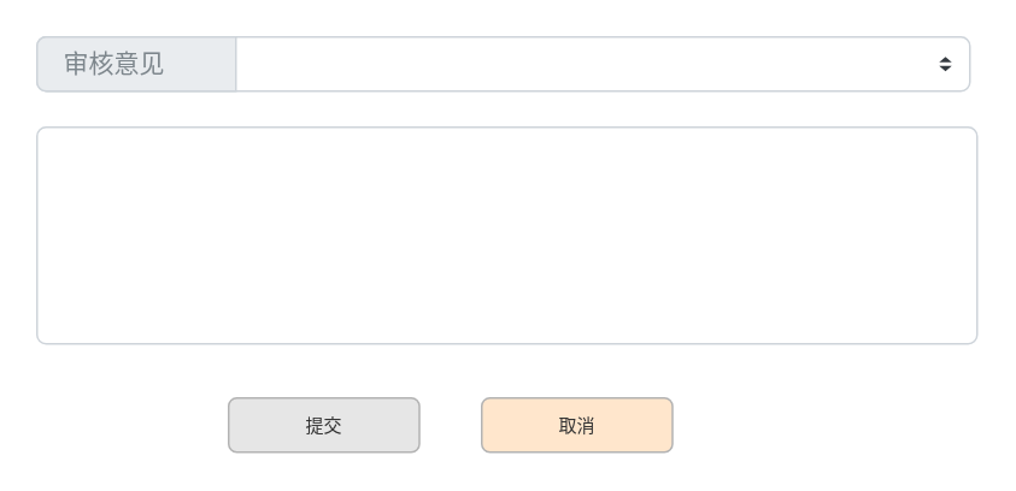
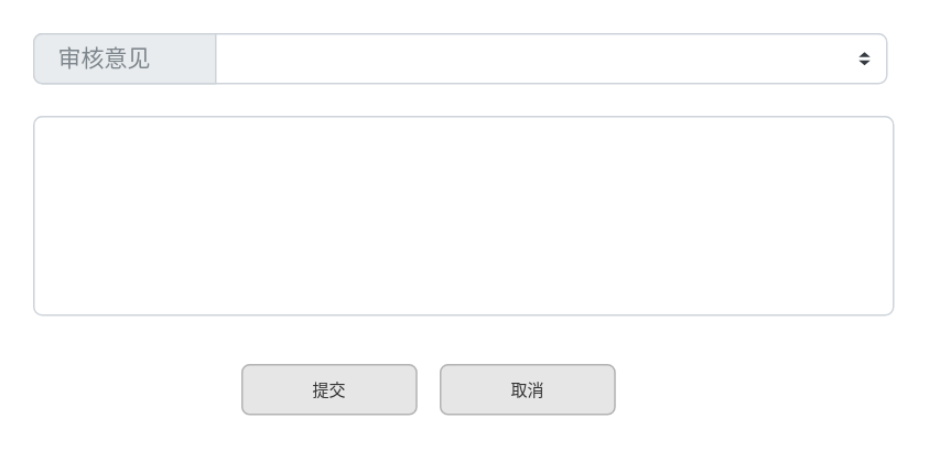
  <mxCell id="0" />
  <mxCell id="1" parent="0" />
  <mxCell id="2" value="" style="html=1;shadow=0;dashed=0;shape=mxgraph.bootstrap.rrect;rSize=5;strokeColor=#CED4DA;html=1;whiteSpace=wrap;fillColor=#FFFFFF;fontColor=#7D868C;align=left;spacing=15;spacingLeft=40;fontSize=14;" vertex="1" parent="1"><mxGeometry x="20" y="70" width="520" height="120" as="geometry" /></mxCell>
  <mxCell id="3" value="" style="html=1;shadow=0;dashed=0;shape=mxgraph.bootstrap.rrect;rSize=5;strokeColor=#CED4DA;html=1;whiteSpace=wrap;fillColor=#FFFFFF;fontColor=#7D868C;align=left;spacingLeft=80;spacing=15;fontSize=14;" vertex="1" parent="1"><mxGeometry x="20" y="20" width="516" height="30" as="geometry" /></mxCell>
  <mxCell id="4" value="" style="shape=triangle;direction=south;fillColor=#343A40;strokeColor=none;perimeter=none;" vertex="1" parent="3"><mxGeometry x="1" y="0.5" width="7" height="3" relative="1" as="geometry"><mxPoint x="-17" y="1" as="offset" /></mxGeometry></mxCell>
  <mxCell id="5" value="" style="shape=triangle;direction=north;fillColor=#343A40;strokeColor=none;perimeter=none;" vertex="1" parent="3"><mxGeometry x="1" y="0.5" width="7" height="3" relative="1" as="geometry"><mxPoint x="-17" y="-4" as="offset" /></mxGeometry></mxCell>
  <mxCell id="6" value="审核意见" style="html=1;shadow=0;dashed=0;shape=mxgraph.bootstrap.leftButton;strokeColor=#CED4DA;gradientColor=inherit;fontColor=inherit;fillColor=#E9ECEF;rSize=5;perimeter=none;whiteSpace=wrap;resizeHeight=1;fontSize=14;align=left;spacing=15;" vertex="1" parent="3"><mxGeometry width="110" height="30" relative="1" as="geometry" /></mxCell>
- <mxCell id="7" value="提交" style="rounded=1;html=1;shadow=0;dashed=0;whiteSpace=wrap;fontSize=10;fillColor=#E6E6E6;align=center;strokeColor=#B3B3B3;fontColor=#333333;" vertex="1" parent="1"><mxGeometry x="126" y="220" width="105.5" height="30" as="geometry" /></mxCell>
- <mxCell id="8" value="取消" style="rounded=1;html=1;shadow=0;dashed=0;whiteSpace=wrap;fontSize=10;fillColor=#ffe6cc;align=center;strokeColor=#B3B3B3;fontColor=#333333;" vertex="1" parent="1"><mxGeometry x="266" y="220" width="105.5" height="30" as="geometry" /></mxCell>
+ <mxCell id="7" value="提交" style="rounded=1;html=1;shadow=0;dashed=0;whiteSpace=wrap;fontSize=10;fillColor=#E6E6E6;align=center;strokeColor=#B3B3B3;fontColor=#333333;" vertex="1" parent="1"><mxGeometry x="146" y="220" width="105.5" height="30" as="geometry" /></mxCell>
+ <mxCell id="8" value="取消" style="rounded=1;html=1;shadow=0;dashed=0;whiteSpace=wrap;fontSize=10;fillColor=#E6E6E6;align=center;strokeColor=#B3B3B3;fontColor=#333333;" vertex="1" parent="1"><mxGeometry x="266" y="220" width="105.5" height="30" as="geometry" /></mxCell>
